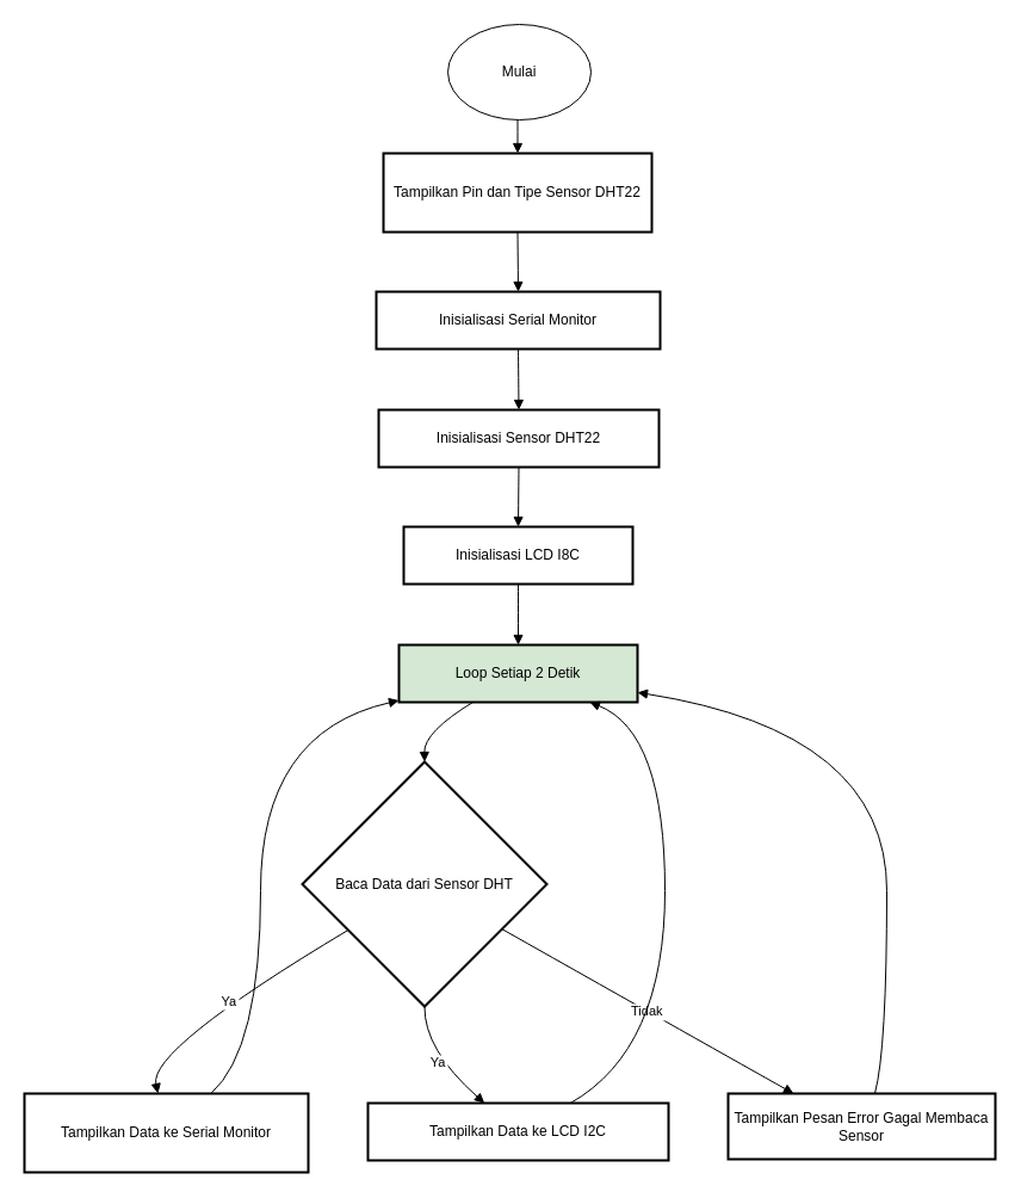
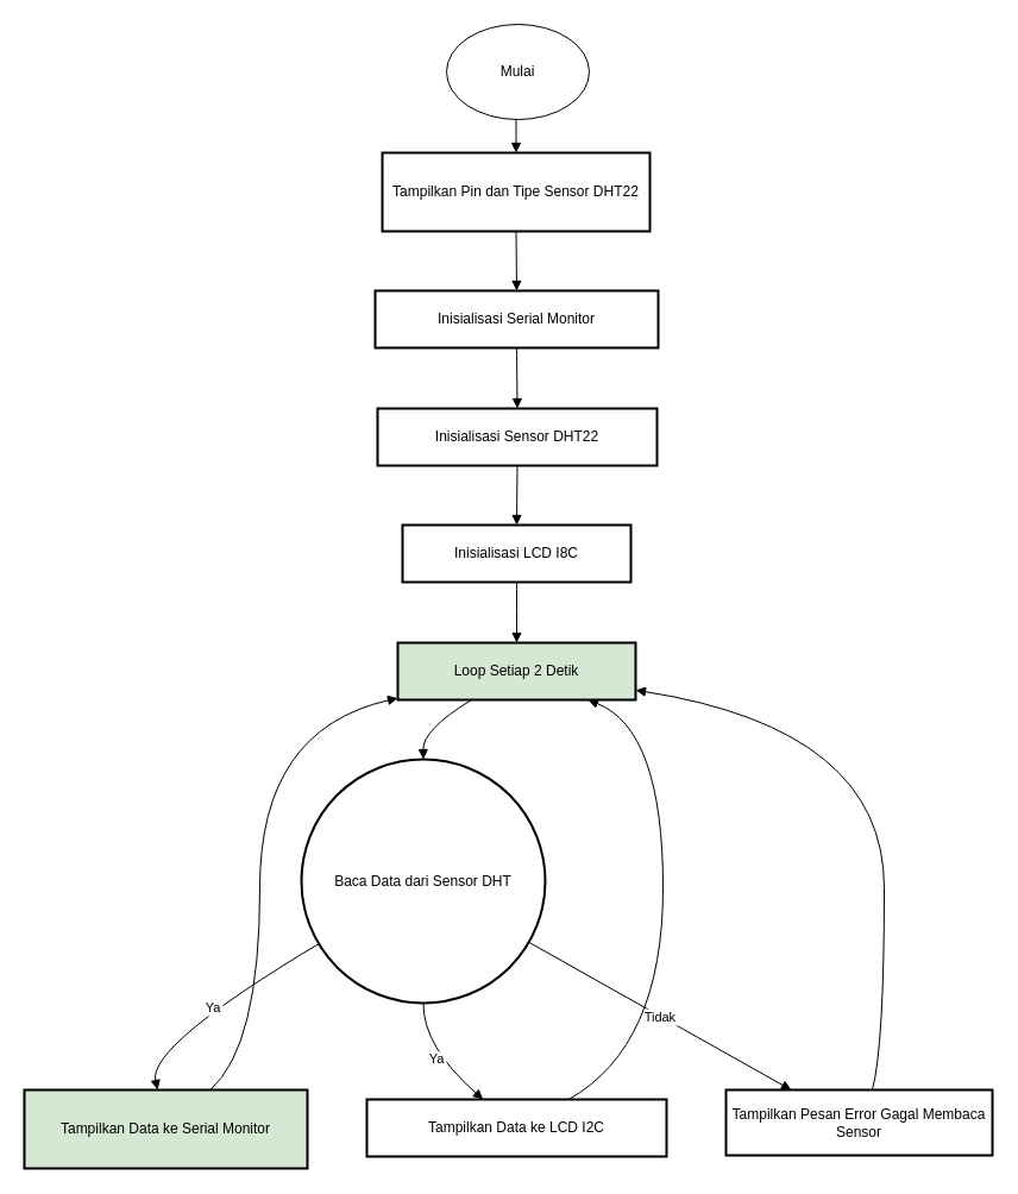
  <mxCell id="0" />
  <mxCell id="1" parent="0" />
  <mxCell id="2" value="Tampilkan Pin dan Tipe Sensor DHT22" style="whiteSpace=wrap;strokeWidth=2;" vertex="1" parent="1"><mxGeometry x="321" y="128" width="225" height="66" as="geometry" /></mxCell>
  <mxCell id="3" value="Inisialisasi Serial Monitor" style="whiteSpace=wrap;strokeWidth=2;" vertex="1" parent="1"><mxGeometry x="315" y="244" width="238" height="48" as="geometry" /></mxCell>
  <mxCell id="4" value="Inisialisasi Sensor DHT22" style="whiteSpace=wrap;strokeWidth=2;" vertex="1" parent="1"><mxGeometry x="317" y="343" width="235" height="48" as="geometry" /></mxCell>
  <mxCell id="5" value="Inisialisasi LCD I8C" style="whiteSpace=wrap;strokeWidth=2;" vertex="1" parent="1"><mxGeometry x="338" y="441" width="192" height="48" as="geometry" /></mxCell>
  <mxCell id="6" value="Loop Setiap 2 Detik" style="whiteSpace=wrap;strokeWidth=2;fillColor=#d5e8d4;" vertex="1" parent="1"><mxGeometry x="334" y="540" width="200" height="48" as="geometry" /></mxCell>
- <mxCell id="7" value="Baca Data dari Sensor DHT" style="rhombus;strokeWidth=2;whiteSpace=wrap;" vertex="1" parent="1"><mxGeometry x="253" y="638" width="205" height="205" as="geometry" /></mxCell>
- <mxCell id="8" value="Tampilkan Data ke Serial Monitor" style="whiteSpace=wrap;strokeWidth=2;" vertex="1" parent="1"><mxGeometry x="20" y="916" width="238" height="66" as="geometry" /></mxCell>
+ <mxCell id="7" value="Baca Data dari Sensor DHT" style="ellipse;strokeWidth=2;whiteSpace=wrap;" vertex="1" parent="1"><mxGeometry x="253" y="638" width="205" height="205" as="geometry" /></mxCell>
+ <mxCell id="8" value="Tampilkan Data ke Serial Monitor" style="whiteSpace=wrap;strokeWidth=2;fillColor=#d5e8d4;" vertex="1" parent="1"><mxGeometry x="20" y="916" width="238" height="66" as="geometry" /></mxCell>
  <mxCell id="9" value="Tampilkan Data ke LCD I2C" style="whiteSpace=wrap;strokeWidth=2;" vertex="1" parent="1"><mxGeometry x="308" y="924" width="252" height="48" as="geometry" /></mxCell>
  <mxCell id="10" value="Tampilkan Pesan Error Gagal Membaca Sensor" style="whiteSpace=wrap;strokeWidth=2;" vertex="1" parent="1"><mxGeometry x="610" y="916" width="224" height="55" as="geometry" /></mxCell>
  <mxCell id="11" value="" style="curved=1;startArrow=none;endArrow=block;exitX=0.49;exitY=1.01;entryX=0.5;entryY=0.01;rounded=0;" edge="1" parent="1" target="2"><mxGeometry relative="1" as="geometry"><Array as="points" /><mxPoint x="433.529" y="78" as="sourcePoint" /></mxGeometry></mxCell>
  <mxCell id="12" value="" style="curved=1;startArrow=none;endArrow=block;exitX=0.5;exitY=1.01;entryX=0.5;entryY=0.01;rounded=0;" edge="1" parent="1" source="2" target="3"><mxGeometry relative="1" as="geometry"><Array as="points" /></mxGeometry></mxCell>
  <mxCell id="13" value="" style="curved=1;startArrow=none;endArrow=block;exitX=0.5;exitY=1.02;entryX=0.5;entryY=0;rounded=0;" edge="1" parent="1" source="3" target="4"><mxGeometry relative="1" as="geometry"><Array as="points" /></mxGeometry></mxCell>
  <mxCell id="14" value="" style="curved=1;startArrow=none;endArrow=block;exitX=0.5;exitY=1;entryX=0.5;entryY=0;rounded=0;" edge="1" parent="1" source="4" target="5"><mxGeometry relative="1" as="geometry"><Array as="points" /></mxGeometry></mxCell>
  <mxCell id="15" value="" style="curved=1;startArrow=none;endArrow=block;exitX=0.5;exitY=1.01;entryX=0.5;entryY=-0.01;rounded=0;" edge="1" parent="1" source="5" target="6"><mxGeometry relative="1" as="geometry"><Array as="points" /></mxGeometry></mxCell>
  <mxCell id="16" value="" style="curved=1;startArrow=none;endArrow=block;exitX=0.31;exitY=1;entryX=0.5;entryY=0;rounded=0;" edge="1" parent="1" source="6" target="7"><mxGeometry relative="1" as="geometry"><Array as="points"><mxPoint x="355" y="613" /></Array></mxGeometry></mxCell>
  <mxCell id="17" value="Ya" style="curved=1;startArrow=none;endArrow=block;exitX=0;exitY=0.8;entryX=0.47;entryY=-0.01;rounded=0;" edge="1" parent="1" source="7" target="8"><mxGeometry relative="1" as="geometry"><Array as="points"><mxPoint x="124" y="879" /></Array></mxGeometry></mxCell>
  <mxCell id="18" value="Ya" style="curved=1;startArrow=none;endArrow=block;exitX=0.5;exitY=1;entryX=0.39;entryY=0.01;rounded=0;" edge="1" parent="1" source="7" target="9"><mxGeometry relative="1" as="geometry"><Array as="points"><mxPoint x="355" y="879" /></Array></mxGeometry></mxCell>
  <mxCell id="19" value="Tidak" style="curved=1;startArrow=none;endArrow=block;exitX=1;exitY=0.79;entryX=0.24;entryY=-0.01;rounded=0;" edge="1" parent="1" source="7" target="10"><mxGeometry relative="1" as="geometry"><Array as="points"><mxPoint x="599" y="879" /></Array></mxGeometry></mxCell>
  <mxCell id="20" value="" style="curved=1;startArrow=none;endArrow=block;exitX=0.66;exitY=-0.01;entryX=0;entryY=0.97;rounded=0;" edge="1" parent="1" source="8" target="6"><mxGeometry relative="1" as="geometry"><Array as="points"><mxPoint x="218" y="879" /><mxPoint x="218" y="613" /></Array></mxGeometry></mxCell>
  <mxCell id="21" value="" style="curved=1;startArrow=none;endArrow=block;exitX=0.67;exitY=0.01;entryX=0.8;entryY=1;rounded=0;" edge="1" parent="1" source="9" target="6"><mxGeometry relative="1" as="geometry"><Array as="points"><mxPoint x="557" y="879" /><mxPoint x="557" y="613" /></Array></mxGeometry></mxCell>
  <mxCell id="22" value="" style="curved=1;startArrow=none;endArrow=block;exitX=0.55;exitY=-0.01;entryX=1;entryY=0.83;rounded=0;" edge="1" parent="1" source="10" target="6"><mxGeometry relative="1" as="geometry"><Array as="points"><mxPoint x="743" y="879" /><mxPoint x="743" y="613" /></Array></mxGeometry></mxCell>
  <mxCell id="23" value="Mulai" style="ellipse;whiteSpace=wrap;html=1;" vertex="1" parent="1"><mxGeometry x="375" y="20" width="120" height="80" as="geometry" /></mxCell>
